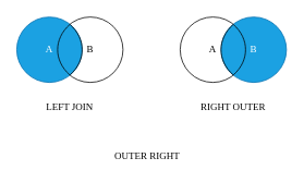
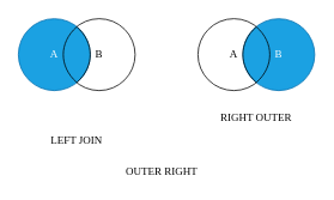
  <mxCell id="0" />
  <mxCell id="1" parent="0" />
  <mxCell id="2" value="A" style="ellipse;whiteSpace=wrap;html=1;aspect=fixed;fontFamily=Comic Sans MS;" vertex="1" parent="1"><mxGeometry x="220" y="20" width="80" height="80" as="geometry" /></mxCell>
  <mxCell id="3" value="B" style="ellipse;whiteSpace=wrap;html=1;aspect=fixed;fontFamily=Comic Sans MS;fillColor=#1ba1e2;strokeColor=#006EAF;fontColor=#ffffff;" vertex="1" parent="1"><mxGeometry x="270" y="20" width="80" height="80" as="geometry" /></mxCell>
  <mxCell id="4" value="B" style="ellipse;whiteSpace=wrap;html=1;aspect=fixed;fontFamily=Comic Sans MS;" vertex="1" parent="1"><mxGeometry x="70" y="20" width="80" height="80" as="geometry" /></mxCell>
  <mxCell id="5" value="A" style="ellipse;whiteSpace=wrap;html=1;aspect=fixed;fontFamily=Comic Sans MS;fillColor=#1ba1e2;strokeColor=#006EAF;fontColor=#ffffff;" vertex="1" parent="1"><mxGeometry x="20" y="20" width="80" height="80" as="geometry" /></mxCell>
  <mxCell id="6" value="" style="whiteSpace=wrap;html=1;shape=mxgraph.basic.pointed_oval;fillColor=#1ba1e2;strokeColor=#000000;fontColor=#ffffff;fontFamily=Comic Sans MS;strokeWidth=1;" vertex="1" parent="1"><mxGeometry x="65" y="29" width="40" height="62" as="geometry" /></mxCell>
- <mxCell id="7" value="LEFT JOIN" style="text;html=1;strokeColor=none;fillColor=none;align=center;verticalAlign=middle;whiteSpace=wrap;rounded=0;fontFamily=Comic Sans MS;" vertex="1" parent="1"><mxGeometry x="25" y="120" width="120" height="20" as="geometry" /></mxCell>
+ <mxCell id="7" value="LEFT JOIN" style="text;html=1;strokeColor=none;fillColor=none;align=center;verticalAlign=middle;whiteSpace=wrap;rounded=0;fontFamily=Comic Sans MS;" vertex="1" parent="1"><mxGeometry x="25" y="145" width="120" height="20" as="geometry" /></mxCell>
  <mxCell id="8" value="" style="whiteSpace=wrap;html=1;shape=mxgraph.basic.pointed_oval;fillColor=#1ba1e2;strokeColor=#000000;fontColor=#ffffff;fontFamily=Comic Sans MS;strokeWidth=1;" vertex="1" parent="1"><mxGeometry x="265" y="29" width="40" height="62" as="geometry" /></mxCell>
  <mxCell id="9" value="RIGHT OUTER" style="text;html=1;strokeColor=none;fillColor=none;align=center;verticalAlign=middle;whiteSpace=wrap;rounded=0;fontFamily=Comic Sans MS;" vertex="1" parent="1"><mxGeometry x="225" y="120" width="120" height="20" as="geometry" /></mxCell>
  <mxCell id="10" value="OUTER RIGHT" style="text;html=1;strokeColor=none;fillColor=none;align=center;verticalAlign=middle;whiteSpace=wrap;rounded=0;fontFamily=Comic Sans MS;" vertex="1" parent="1"><mxGeometry x="120" y="180" width="120" height="20" as="geometry" /></mxCell>
